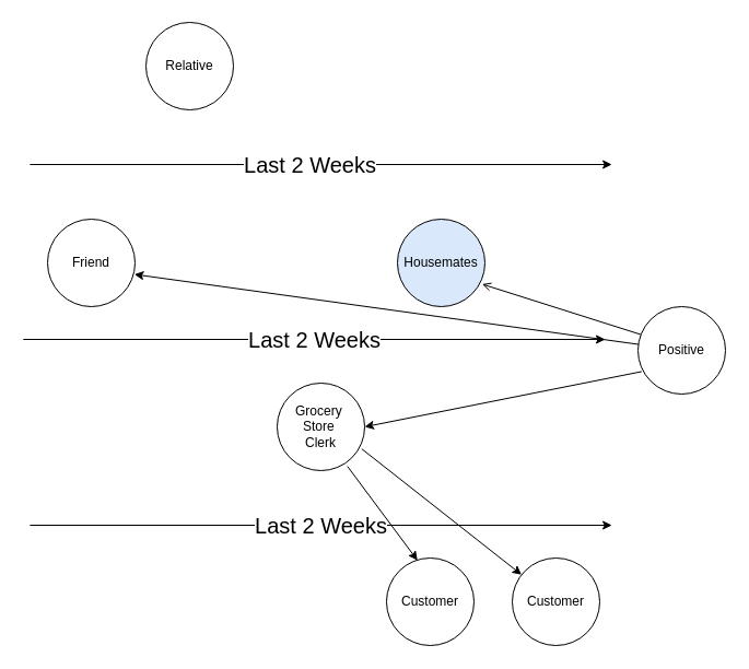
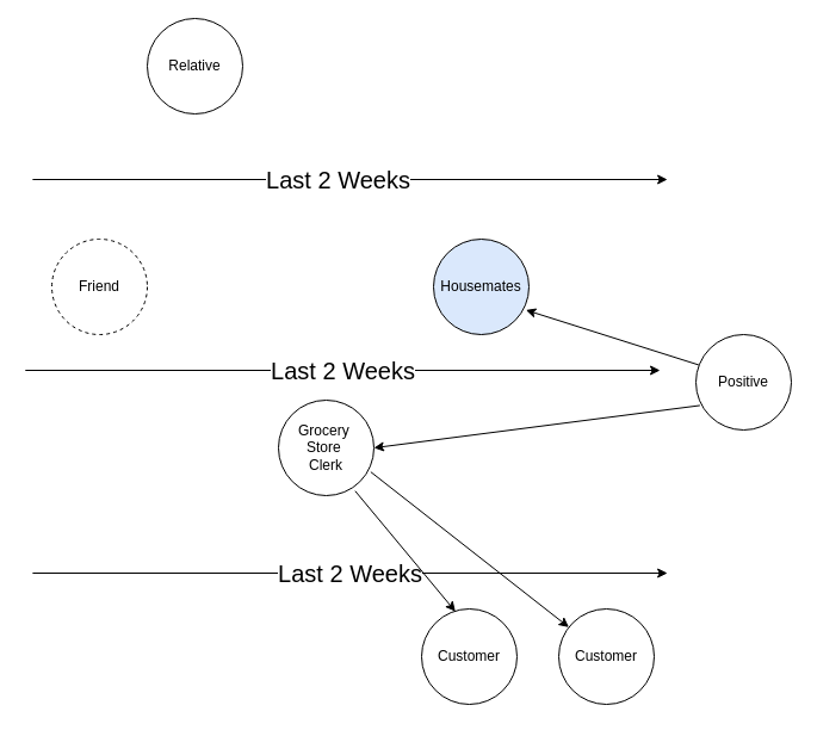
  <mxCell id="0" />
  <mxCell id="1" parent="0" />
  <mxCell id="2" value="Positive" style="ellipse;whiteSpace=wrap;html=1;aspect=fixed;" vertex="1" parent="1"><mxGeometry x="583" y="280" width="80" height="80" as="geometry" /></mxCell>
  <mxCell id="3" value="Last 2 Weeks" style="endArrow=classic;html=1;fontSize=20;" edge="1" parent="1"><mxGeometry width="50" height="50" relative="1" as="geometry"><mxPoint x="20.778" y="310" as="sourcePoint" /><mxPoint x="553" y="310" as="targetPoint" /></mxGeometry></mxCell>
- <mxCell id="4" value="Grocery&amp;nbsp;&lt;br&gt;Store&amp;nbsp;&lt;br&gt;Clerk" style="ellipse;whiteSpace=wrap;html=1;aspect=fixed;" vertex="1" parent="1"><mxGeometry x="253" y="350" width="80" height="80" as="geometry" /></mxCell>
+ <mxCell id="4" value="Grocery&amp;nbsp;&lt;br&gt;Store&amp;nbsp;&lt;br&gt;Clerk" style="ellipse;whiteSpace=wrap;html=1;aspect=fixed;" vertex="1" parent="1"><mxGeometry x="233" y="335" width="80" height="80" as="geometry" /></mxCell>
  <mxCell id="5" value="Housemates" style="ellipse;whiteSpace=wrap;html=1;aspect=fixed;fillColor=#dae8fc;" vertex="1" parent="1"><mxGeometry x="363" y="200" width="80" height="80" as="geometry" /></mxCell>
- <mxCell id="6" value="Friend" style="ellipse;whiteSpace=wrap;html=1;aspect=fixed;" vertex="1" parent="1"><mxGeometry x="43" y="200" width="80" height="80" as="geometry" /></mxCell>
+ <mxCell id="6" value="Friend" style="ellipse;whiteSpace=wrap;html=1;aspect=fixed;dashed=1;" vertex="1" parent="1"><mxGeometry x="43" y="200" width="80" height="80" as="geometry" /></mxCell>
  <mxCell id="7" value="Last 2 Weeks" style="endArrow=classic;html=1;fontSize=20;" edge="1" parent="1"><mxGeometry x="-0.038" width="50" height="50" relative="1" as="geometry"><mxPoint x="26.888" y="150" as="sourcePoint" /><mxPoint x="559.11" y="150" as="targetPoint" /><Array as="points" /><mxPoint as="offset" /></mxGeometry></mxCell>
- <mxCell id="8" value="Relative" style="ellipse;whiteSpace=wrap;html=1;aspect=fixed;" vertex="1" parent="1"><mxGeometry x="133" y="20" width="80" height="80" as="geometry" /></mxCell>
- <mxCell id="9" value="" style="endArrow=open;html=1;fontSize=20;entryX=0.967;entryY=0.743;entryDx=0;entryDy=0;entryPerimeter=0;exitX=0.029;exitY=0.318;exitDx=0;exitDy=0;exitPerimeter=0;" edge="1" parent="1" source="2" target="5"><mxGeometry width="50" height="50" relative="1" as="geometry"><mxPoint x="263" y="350" as="sourcePoint" /><mxPoint x="313" y="300" as="targetPoint" /></mxGeometry></mxCell>
+ <mxCell id="8" value="Relative" style="ellipse;whiteSpace=wrap;html=1;aspect=fixed;" vertex="1" parent="1"><mxGeometry x="123" y="15" width="80" height="80" as="geometry" /></mxCell>
+ <mxCell id="9" value="" style="endArrow=classic;html=1;fontSize=20;entryX=0.967;entryY=0.743;entryDx=0;entryDy=0;entryPerimeter=0;exitX=0.029;exitY=0.318;exitDx=0;exitDy=0;exitPerimeter=0;" edge="1" parent="1" source="2" target="5"><mxGeometry width="50" height="50" relative="1" as="geometry"><mxPoint x="263" y="350" as="sourcePoint" /><mxPoint x="313" y="300" as="targetPoint" /></mxGeometry></mxCell>
  <mxCell id="10" value="" style="endArrow=classic;html=1;fontSize=20;entryX=1;entryY=0.5;entryDx=0;entryDy=0;exitX=0.042;exitY=0.743;exitDx=0;exitDy=0;exitPerimeter=0;" edge="1" parent="1" source="2" target="4"><mxGeometry width="50" height="50" relative="1" as="geometry"><mxPoint x="595.32" y="305.44" as="sourcePoint" /><mxPoint x="450.36" y="269.44" as="targetPoint" /></mxGeometry></mxCell>
- <mxCell id="11" value="" style="endArrow=classic;html=1;fontSize=20;entryX=0.992;entryY=0.631;entryDx=0;entryDy=0;entryPerimeter=0;" edge="1" parent="1" source="2" target="6"><mxGeometry width="50" height="50" relative="1" as="geometry"><mxPoint x="596.36" y="339.44" as="sourcePoint" /><mxPoint x="343" y="400" as="targetPoint" /></mxGeometry></mxCell>
  <mxCell id="12" value="Last 2 Weeks" style="endArrow=classic;html=1;fontSize=20;" edge="1" parent="1"><mxGeometry width="50" height="50" relative="1" as="geometry"><mxPoint x="26.888" y="480" as="sourcePoint" /><mxPoint x="559.11" y="480" as="targetPoint" /></mxGeometry></mxCell>
  <mxCell id="13" value="Customer" style="ellipse;whiteSpace=wrap;html=1;aspect=fixed;" vertex="1" parent="1"><mxGeometry x="353" y="510" width="80" height="80" as="geometry" /></mxCell>
  <mxCell id="14" value="Customer" style="ellipse;whiteSpace=wrap;html=1;aspect=fixed;" vertex="1" parent="1"><mxGeometry x="468" y="510" width="80" height="80" as="geometry" /></mxCell>
  <mxCell id="15" value="" style="endArrow=classic;html=1;fontSize=20;entryX=0.354;entryY=0.027;entryDx=0;entryDy=0;entryPerimeter=0;exitX=0.804;exitY=0.952;exitDx=0;exitDy=0;exitPerimeter=0;" edge="1" parent="1" source="4" target="13"><mxGeometry width="50" height="50" relative="1" as="geometry"><mxPoint x="263" y="390" as="sourcePoint" /><mxPoint x="313" y="340" as="targetPoint" /></mxGeometry></mxCell>
  <mxCell id="16" value="" style="endArrow=classic;html=1;fontSize=20;exitX=0.967;exitY=0.752;exitDx=0;exitDy=0;exitPerimeter=0;" edge="1" parent="1" source="4" target="14"><mxGeometry width="50" height="50" relative="1" as="geometry"><mxPoint x="327.32" y="436.16" as="sourcePoint" /><mxPoint x="391.32" y="522.16" as="targetPoint" /></mxGeometry></mxCell>
